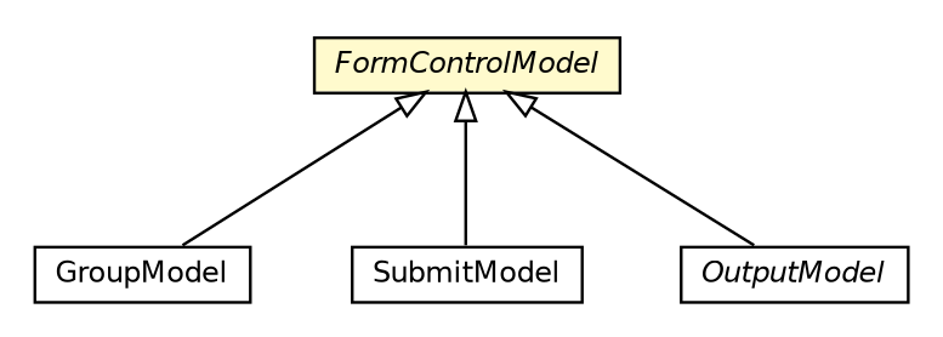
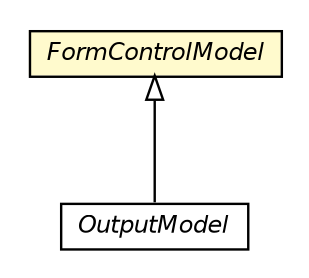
  digraph {
    nodesep=0.25
    ranksep=0.5
    node [fontcolor=black fontname=Helvetica fontsize=10.0 shape=plaintext]
    edge [arrowtail=empty dir=back fontname=Helvetica fontsize=10 headport=p labelfontname=Helvetica labelfontsize=10 tailport=p]
-   n1 [label=<<table title="org.universAAL.ui.handler.web.html.model.GroupModel" border="0" cellborder="1" cellspacing="0" cellpadding="2" port="p" href="./GroupModel.html"> 		<tr><td><table border="0" cellspacing="0" cellpadding="1"> <tr><td align="center" balign="center"> GroupModel </td></tr> 		</table></td></tr> 		</table>>]
-   n2 [label=<<table title="org.universAAL.ui.handler.web.html.model.SubmitModel" border="0" cellborder="1" cellspacing="0" cellpadding="2" port="p" href="./SubmitModel.html"> 		<tr><td><table border="0" cellspacing="0" cellpadding="1"> <tr><td align="center" balign="center"> SubmitModel </td></tr> 		</table></td></tr> 		</table>>]
    n3 [label=<<table title="org.universAAL.ui.handler.web.html.model.FormControlModel" border="0" cellborder="1" cellspacing="0" cellpadding="2" port="p" bgcolor="lemonChiffon" href="./FormControlModel.html"> 		<tr><td><table border="0" cellspacing="0" cellpadding="1"> <tr><td align="center" balign="center"><font face="Helvetica-Oblique"> FormControlModel </font></td></tr> 		</table></td></tr> 		</table>>]
    n4 [label=<<table title="org.universAAL.ui.handler.web.html.model.OutputModel" border="0" cellborder="1" cellspacing="0" cellpadding="2" port="p" href="./OutputModel.html"> 		<tr><td><table border="0" cellspacing="0" cellpadding="1"> <tr><td align="center" balign="center"><font face="Helvetica-Oblique"> OutputModel </font></td></tr> 		</table></td></tr> 		</table>>]
-   n3 -> n1
-   n3 -> n2
    n3 -> n4
  }
